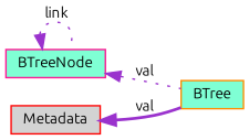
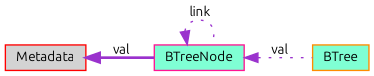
  digraph {
    fontname=Ubuntu
    rankdir=LR
    node [fillcolor=aquamarine fontname=Ubuntu fontsize=10 shape=record style=filled]
    edge [color=darkorchid3 dir=back fontname=Ubuntu fontsize=10 labelfontname=Helvetica labelfontsize=10 style=dotted]
    n1 [color=darkorange fontcolor=black height=0.2 label=BTree width=0.4]
    n2 [color=deeppink height=0.2 label=BTreeNode width=0.4]
    n3 [color=red fillcolor=lightgrey height=0.2 label=Metadata width=0.4]
    n2 -> n1 [label=" val"]
    n2 -> n2 [label=" link"]
-   n3 -> n1 [label=" val" style=bold]
+   n3 -> n2 [label=" val" style=bold]
  }
